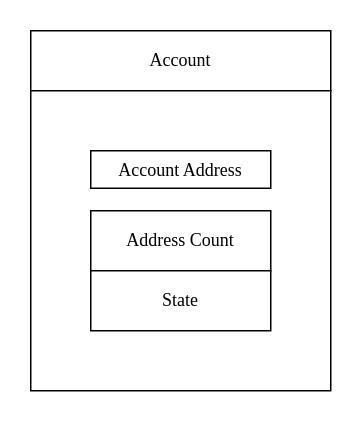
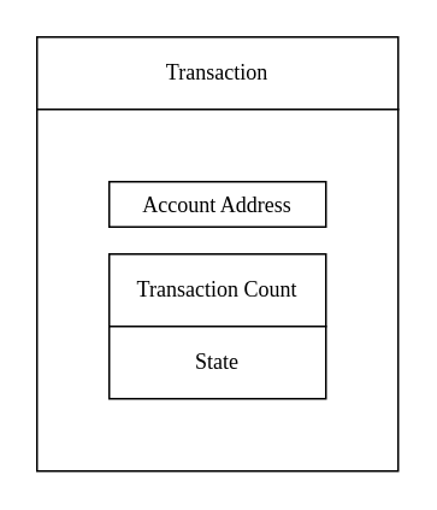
  <mxCell id="0" />
  <mxCell id="1" parent="0" />
- <mxCell id="2" value="Account" style="rounded=0;whiteSpace=wrap;html=1;fontFamily=Roboto Mono;fontSource=https%3A%2F%2Ffonts.googleapis.com%2Fcss%3Ffamily%3DRoboto%2BMono;" vertex="1" parent="1"><mxGeometry x="20" y="20" width="200" height="40" as="geometry" /></mxCell>
+ <mxCell id="2" value="Transaction" style="rounded=0;whiteSpace=wrap;html=1;fontFamily=Roboto Mono;fontSource=https%3A%2F%2Ffonts.googleapis.com%2Fcss%3Ffamily%3DRoboto%2BMono;" vertex="1" parent="1"><mxGeometry x="20" y="20" width="200" height="40" as="geometry" /></mxCell>
  <mxCell id="3" value="" style="rounded=0;whiteSpace=wrap;html=1;fontFamily=Roboto Mono;fontSource=https%3A%2F%2Ffonts.googleapis.com%2Fcss%3Ffamily%3DRoboto%2BMono;" vertex="1" parent="1"><mxGeometry x="20" y="60" width="200" height="200" as="geometry" /></mxCell>
  <mxCell id="4" value="Account Address" style="rounded=0;whiteSpace=wrap;html=1;fontFamily=Roboto Mono;fontSource=https%3A%2F%2Ffonts.googleapis.com%2Fcss%3Ffamily%3DRoboto%2BMono;" vertex="1" parent="1"><mxGeometry x="60" y="100" width="120" height="25" as="geometry" /></mxCell>
- <mxCell id="5" value="Address Count" style="rounded=0;whiteSpace=wrap;html=1;fontFamily=Roboto Mono;fontSource=https%3A%2F%2Ffonts.googleapis.com%2Fcss%3Ffamily%3DRoboto%2BMono;" vertex="1" parent="1"><mxGeometry x="60" y="140" width="120" height="40" as="geometry" /></mxCell>
+ <mxCell id="5" value="Transaction Count" style="rounded=0;whiteSpace=wrap;html=1;fontFamily=Roboto Mono;fontSource=https%3A%2F%2Ffonts.googleapis.com%2Fcss%3Ffamily%3DRoboto%2BMono;" vertex="1" parent="1"><mxGeometry x="60" y="140" width="120" height="40" as="geometry" /></mxCell>
  <mxCell id="6" value="State" style="rounded=0;whiteSpace=wrap;html=1;fontFamily=Roboto Mono;fontSource=https%3A%2F%2Ffonts.googleapis.com%2Fcss%3Ffamily%3DRoboto%2BMono;" vertex="1" parent="1"><mxGeometry x="60" y="180" width="120" height="40" as="geometry" /></mxCell>
